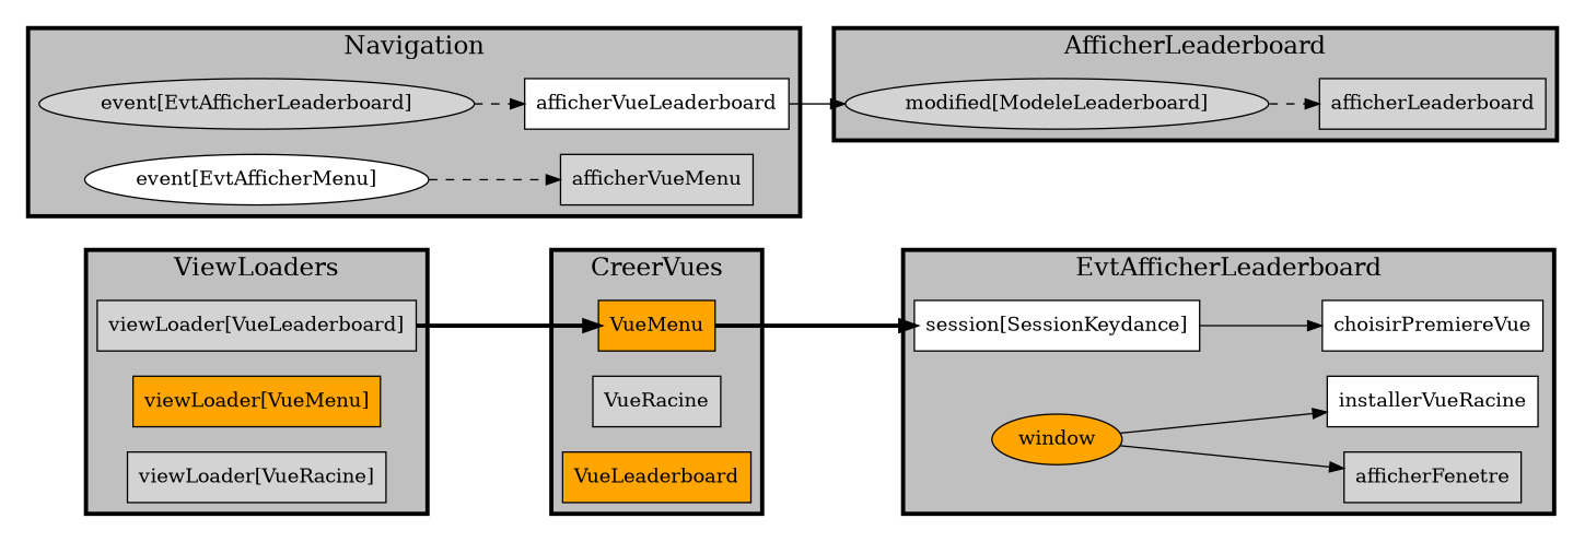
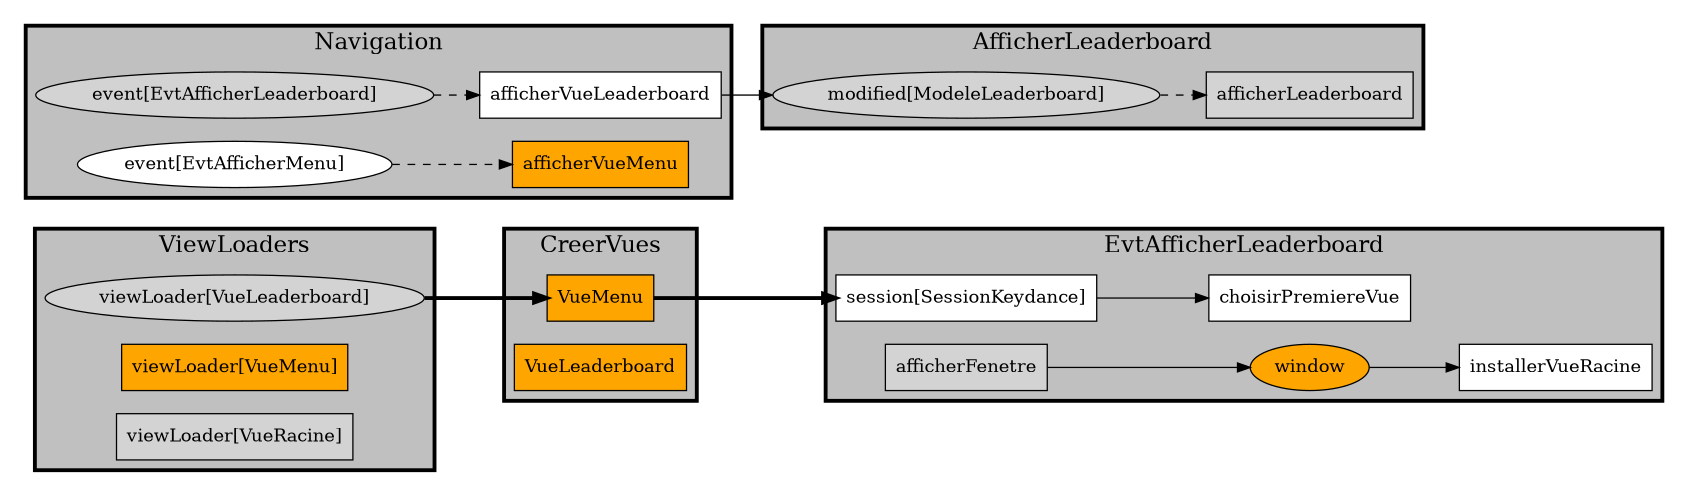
  digraph {
    compound=true
    rankdir=LR
    node [fillcolor=lightgrey shape=box style=filled]
    edge [dir=forward]
-   n1 [label="viewLoader[VueLeaderboard]"]
+   n1 [label="viewLoader[VueLeaderboard]" shape=ellipse]
    n2 [fillcolor=orange label="viewLoader[VueMenu]"]
    n3 [label="viewLoader[VueRacine]"]
    n4 [fillcolor=white label="session[SessionKeydance]"]
    n5 [fillcolor=orange label=window shape=ellipse]
    n6 [label=afficherFenetre]
    n7 [fillcolor=white label=installerVueRacine]
    n8 [fillcolor=white label=choisirPremiereVue]
    n9 [fillcolor=orange label=VueMenu]
-   n10 [label=VueRacine]
    n11 [fillcolor=orange label=VueLeaderboard]
    n12 [label="event[EvtAfficherLeaderboard]" shape=""]
-   n13 [label=afficherVueMenu]
+   n13 [fillcolor=orange label=afficherVueMenu]
    n14 [fillcolor=white label=afficherVueLeaderboard]
    n15 [fillcolor=white label="event[EvtAfficherMenu]" shape=""]
    n16 [label="modified[ModeleLeaderboard]" shape=""]
    n17 [label=afficherLeaderboard]
    subgraph cluster_1 {
      style=invis
      subgraph cluster_2 {
        fillcolor=gray
        fontsize=18.0
        label=ViewLoaders
        penwidth=3.0
        style=filled
        n1
        n2
        n3
      }
    }
    subgraph cluster_3 {
      style=invis
      subgraph cluster_4 {
        fillcolor=gray
        fontsize=18.0
        label=EvtAfficherLeaderboard
        penwidth=3.0
        style=filled
        n4
        n5
        n6
        n7
        n8
      }
    }
    subgraph cluster_5 {
      style=invis
      subgraph cluster_6 {
        fillcolor=gray
        fontsize=18.0
        label=CreerVues
        penwidth=3.0
        style=filled
        n9
-       n10
        n11
      }
    }
    subgraph cluster_7 {
      style=invis
      subgraph cluster_8 {
        fillcolor=gray
        fontsize=18.0
        label=Navigation
        penwidth=3.0
        style=filled
        n12
        n13
        n14
        n15
      }
    }
    subgraph cluster_9 {
      style=invis
      subgraph cluster_10 {
        fillcolor=gray
        fontsize=18.0
        label=AfficherLeaderboard
        penwidth=3.0
        style=filled
        n16
        n17
      }
    }
    n1 -> n9 [penwidth=3]
    n4 -> n8
-   n5 -> n6
+   n6 -> n5
    n5 -> n7
    n9 -> n4 [penwidth=3]
    n12 -> n14 [style=dashed]
    n14 -> n16
    n15 -> n13 [style=dashed]
    n16 -> n17 [style=dashed]
  }
